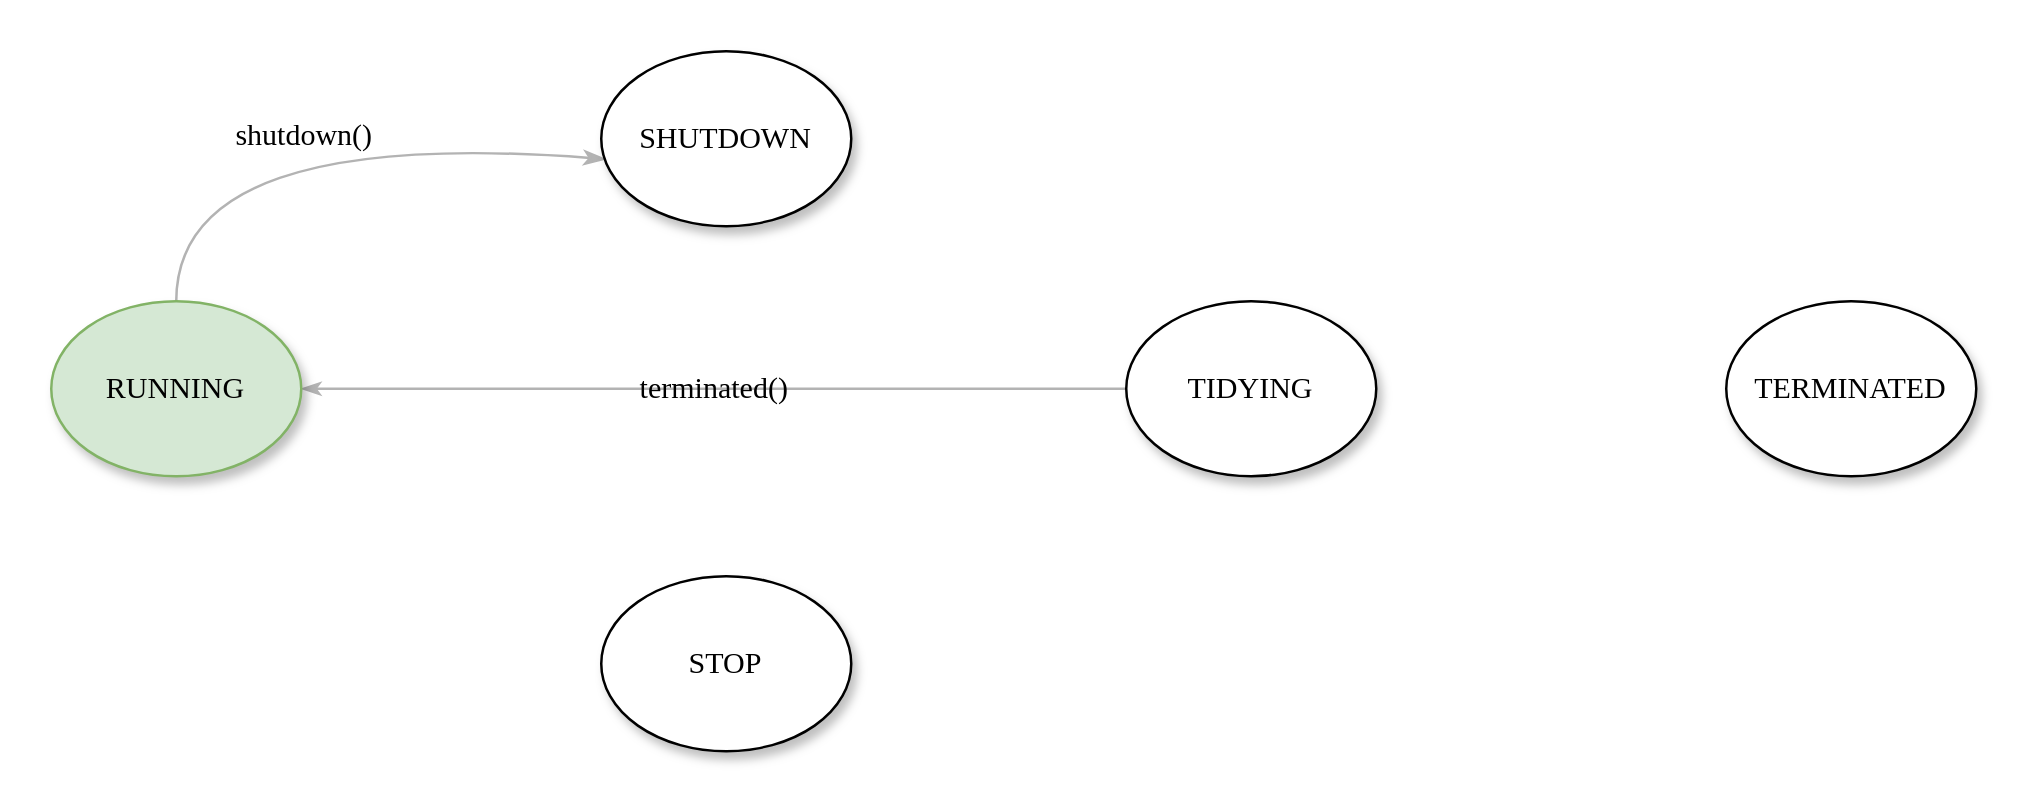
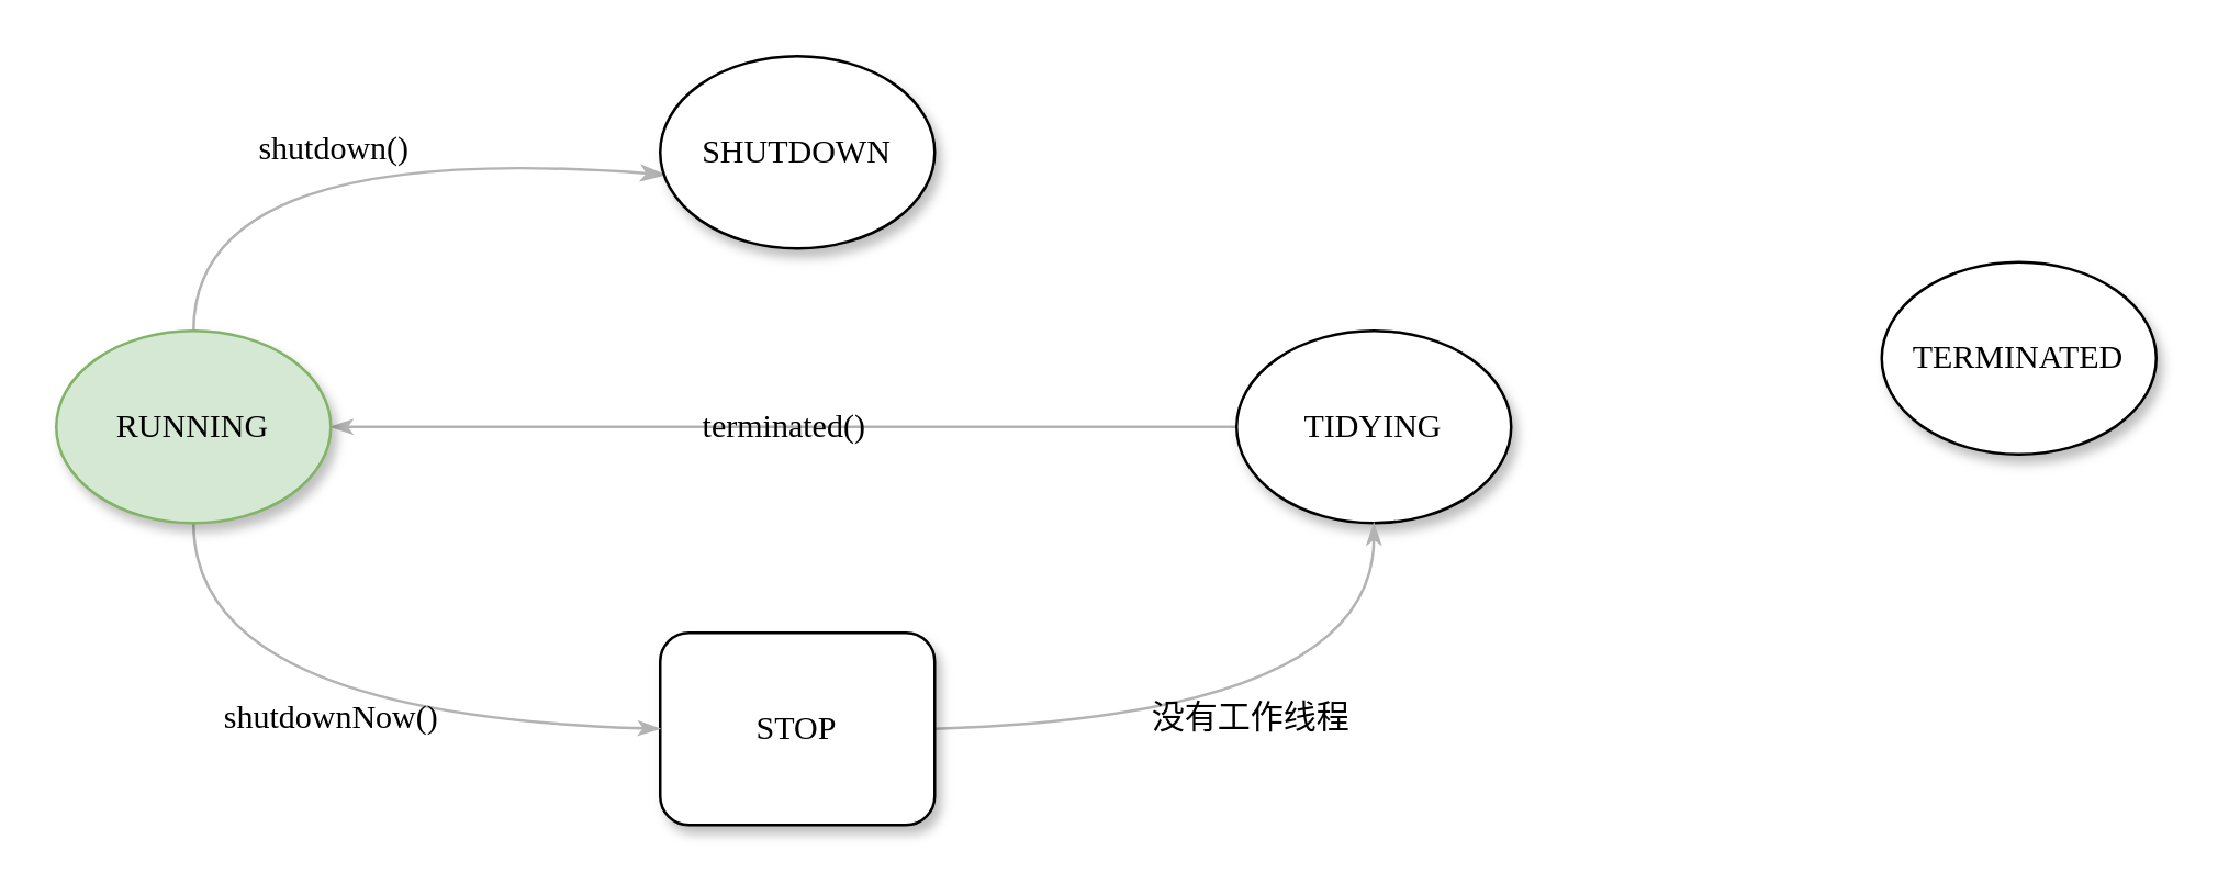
  <mxCell id="0" />
  <mxCell id="1" parent="0" />
  <mxCell id="2" value="shutdown()" style="edgeStyle=none;html=1;labelBackgroundColor=none;startArrow=none;startFill=0;endArrow=classicThin;endFill=1;jettySize=auto;orthogonalLoop=1;strokeColor=#B3B3B3;strokeWidth=1;fontFamily=Verdana;fontSize=12;entryX=0.019;entryY=0.617;entryDx=0;entryDy=0;entryPerimeter=0;curved=1;" parent="1" source="10" target="3" edge="1"><mxGeometry relative="1" as="geometry"><mxPoint x="230" y="0" as="targetPoint" /><Array as="points"><mxPoint x="70" y="50" /></Array></mxGeometry></mxCell>
  <mxCell id="3" value="SHUTDOWN" style="ellipse;whiteSpace=wrap;html=1;rounded=0;shadow=1;comic=0;labelBackgroundColor=none;strokeWidth=1;fontFamily=Verdana;fontSize=12;align=center;" parent="1" vertex="1"><mxGeometry x="240" y="20" width="100" height="70" as="geometry" /></mxCell>
  <mxCell id="4" value="terminated()" style="edgeStyle=none;rounded=1;html=1;labelBackgroundColor=none;startArrow=none;startFill=0;startSize=5;endArrow=classicThin;endFill=1;endSize=5;jettySize=auto;orthogonalLoop=1;strokeColor=#B3B3B3;strokeWidth=1;fontFamily=Verdana;fontSize=12;" parent="1" source="5" target="10" edge="1"><mxGeometry relative="1" as="geometry" /></mxCell>
  <mxCell id="5" value="&lt;span&gt;TIDYING&lt;/span&gt;" style="ellipse;whiteSpace=wrap;html=1;rounded=0;shadow=1;comic=0;labelBackgroundColor=none;strokeWidth=1;fontFamily=Verdana;fontSize=12;align=center;" parent="1" vertex="1"><mxGeometry x="450" y="120" width="100" height="70" as="geometry" /></mxCell>
- <mxCell id="6" value="&lt;span&gt;TERMINATED&lt;/span&gt;" style="ellipse;whiteSpace=wrap;html=1;rounded=0;shadow=1;comic=0;labelBackgroundColor=none;strokeWidth=1;fontFamily=Verdana;fontSize=12;align=center;" parent="1" vertex="1"><mxGeometry x="690" y="120" width="100" height="70" as="geometry" /></mxCell>
- <mxCell id="8" value="STOP" style="ellipse;whiteSpace=wrap;html=1;rounded=0;shadow=1;comic=0;labelBackgroundColor=none;strokeWidth=1;fontFamily=Verdana;fontSize=12;align=center;" parent="1" vertex="1"><mxGeometry x="240" y="230" width="100" height="70" as="geometry" /></mxCell>
+ <mxCell id="6" value="&lt;span&gt;TERMINATED&lt;/span&gt;" style="ellipse;whiteSpace=wrap;html=1;rounded=0;shadow=1;comic=0;labelBackgroundColor=none;strokeWidth=1;fontFamily=Verdana;fontSize=12;align=center;" parent="1" vertex="1"><mxGeometry x="685" y="95" width="100" height="70" as="geometry" /></mxCell>
+ <mxCell id="7" value="没有工作线程" style="edgeStyle=none;html=1;labelBackgroundColor=none;startArrow=none;startFill=0;startSize=5;endArrow=classicThin;endFill=1;endSize=5;jettySize=auto;orthogonalLoop=1;strokeColor=#B3B3B3;strokeWidth=1;fontFamily=Verdana;fontSize=12;entryX=0.5;entryY=1;entryDx=0;entryDy=0;exitX=1;exitY=0.5;exitDx=0;exitDy=0;curved=1;" parent="1" source="8" target="5" edge="1"><mxGeometry relative="1" as="geometry"><mxPoint x="371.398" y="468.984" as="targetPoint" /><Array as="points"><mxPoint x="500" y="260" /></Array></mxGeometry></mxCell>
+ <mxCell id="8" value="STOP" style="whiteSpace=wrap;html=1;shadow=1;comic=0;labelBackgroundColor=none;strokeWidth=1;fontFamily=Verdana;fontSize=12;align=center;rounded=1;" parent="1" vertex="1"><mxGeometry x="240" y="230" width="100" height="70" as="geometry" /></mxCell>
+ <mxCell id="9" value="shutdownNow()" style="edgeStyle=none;html=1;labelBackgroundColor=none;startArrow=none;startFill=0;startSize=5;endArrow=classicThin;endFill=1;endSize=5;jettySize=auto;orthogonalLoop=1;strokeColor=#B3B3B3;strokeWidth=1;fontFamily=Verdana;fontSize=12;entryX=0;entryY=0.5;entryDx=0;entryDy=0;curved=1;" parent="1" source="10" target="8" edge="1"><mxGeometry relative="1" as="geometry"><mxPoint x="79.965" y="260.51" as="targetPoint" /><Array as="points"><mxPoint x="70" y="260" /></Array></mxGeometry></mxCell>
  <mxCell id="10" value="RUNNING" style="ellipse;whiteSpace=wrap;html=1;rounded=0;shadow=1;comic=0;labelBackgroundColor=none;strokeWidth=1;fontFamily=Verdana;fontSize=12;align=center;fillColor=#d5e8d4;strokeColor=#82b366;" parent="1" vertex="1"><mxGeometry x="20" y="120" width="100" height="70" as="geometry" /></mxCell>
